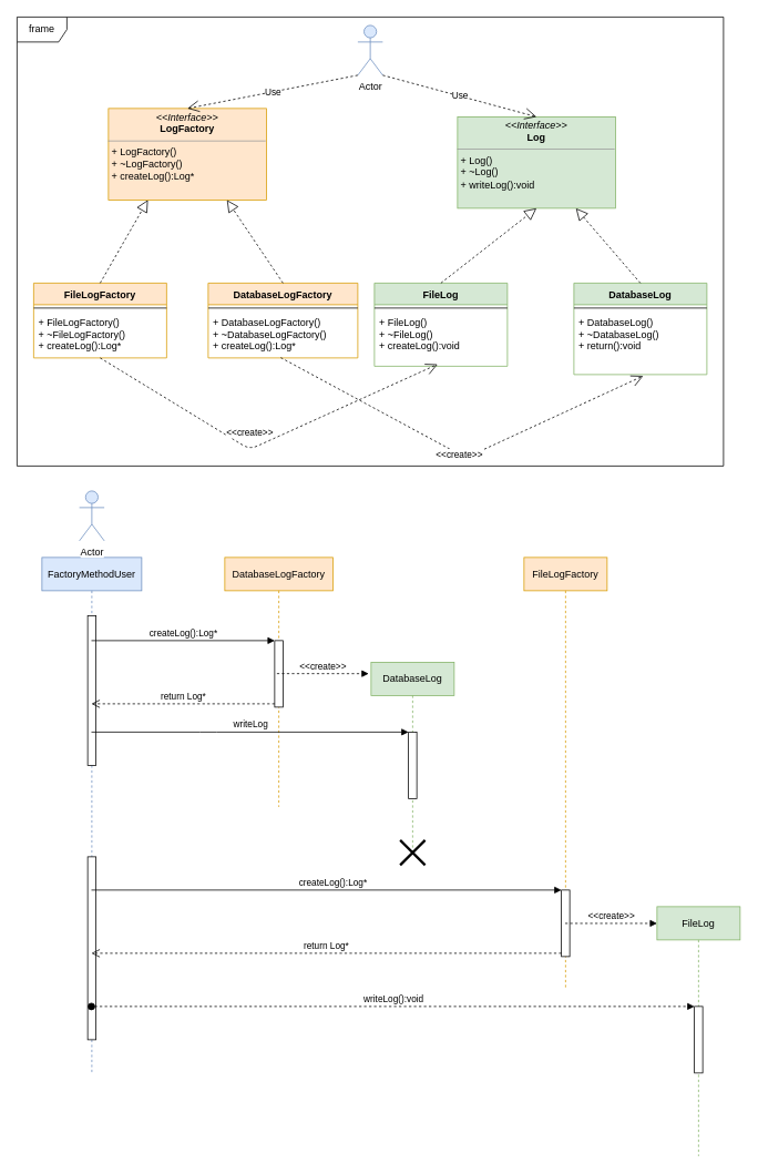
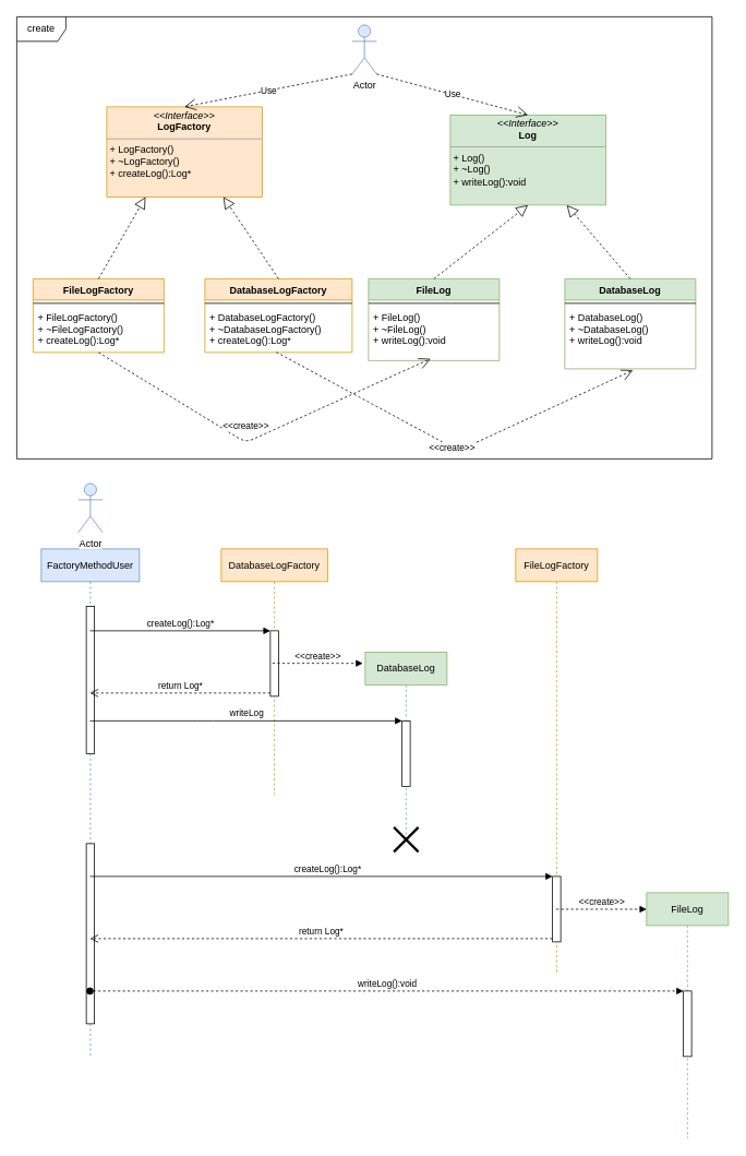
  <mxCell id="0" />
  <mxCell id="1" parent="0" />
- <mxCell id="2" value="frame" style="shape=umlFrame;whiteSpace=wrap;html=1;" vertex="1" parent="1"><mxGeometry x="20" y="20" width="850" height="540" as="geometry" /></mxCell>
+ <mxCell id="2" value="create" style="shape=umlFrame;whiteSpace=wrap;html=1;" vertex="1" parent="1"><mxGeometry x="20" y="20" width="850" height="540" as="geometry" /></mxCell>
  <mxCell id="3" value="&lt;p style=&quot;margin: 0px ; margin-top: 4px ; text-align: center&quot;&gt;&lt;i&gt;&amp;lt;&amp;lt;Interface&amp;gt;&amp;gt;&lt;/i&gt;&lt;br&gt;&lt;b&gt;Log&lt;/b&gt;&lt;/p&gt;&lt;hr size=&quot;1&quot;&gt;&lt;p style=&quot;margin: 0px ; margin-left: 4px&quot;&gt;&lt;/p&gt;&lt;p style=&quot;margin: 0px ; margin-left: 4px&quot;&gt;+ Log()&lt;br&gt;+ ~Log()&lt;/p&gt;&lt;p style=&quot;margin: 0px ; margin-left: 4px&quot;&gt;+ writeLog():void&lt;/p&gt;" style="verticalAlign=top;align=left;overflow=fill;fontSize=12;fontFamily=Helvetica;html=1;fillColor=#d5e8d4;strokeColor=#82b366;" vertex="1" parent="1"><mxGeometry x="550" y="140" width="190" height="110" as="geometry" /></mxCell>
  <mxCell id="4" value="&lt;p style=&quot;margin: 0px ; margin-top: 4px ; text-align: center&quot;&gt;&lt;i&gt;&amp;lt;&amp;lt;Interface&amp;gt;&amp;gt;&lt;/i&gt;&lt;br&gt;&lt;b&gt;LogFactory&lt;/b&gt;&lt;/p&gt;&lt;hr size=&quot;1&quot;&gt;&lt;p style=&quot;margin: 0px ; margin-left: 4px&quot;&gt;&lt;/p&gt;&lt;p style=&quot;margin: 0px ; margin-left: 4px&quot;&gt;+ LogFactory()&lt;br&gt;+ ~LogFactory()&lt;/p&gt;&lt;p style=&quot;margin: 0px ; margin-left: 4px&quot;&gt;+ createLog():Log*&lt;/p&gt;" style="verticalAlign=top;align=left;overflow=fill;fontSize=12;fontFamily=Helvetica;html=1;fillColor=#ffe6cc;strokeColor=#d79b00;" vertex="1" parent="1"><mxGeometry x="130" y="130" width="190" height="110" as="geometry" /></mxCell>
  <mxCell id="5" value="FileLog" style="swimlane;fontStyle=1;align=center;verticalAlign=top;childLayout=stackLayout;horizontal=1;startSize=26;horizontalStack=0;resizeParent=1;resizeParentMax=0;resizeLast=0;collapsible=1;marginBottom=0;fillColor=#d5e8d4;strokeColor=#82b366;" vertex="1" parent="1"><mxGeometry x="450" y="340" width="160" height="100" as="geometry" /></mxCell>
  <mxCell id="6" value="" style="line;strokeWidth=1;fillColor=none;align=left;verticalAlign=middle;spacingTop=-1;spacingLeft=3;spacingRight=3;rotatable=0;labelPosition=right;points=[];portConstraint=eastwest;" vertex="1" parent="5"><mxGeometry y="26" width="160" height="8" as="geometry" /></mxCell>
- <mxCell id="7" value="+ FileLog()&#10;+ ~FileLog()&#10;+ createLog():void" style="text;strokeColor=none;fillColor=none;align=left;verticalAlign=top;spacingLeft=4;spacingRight=4;overflow=hidden;rotatable=0;points=[[0,0.5],[1,0.5]];portConstraint=eastwest;" vertex="1" parent="5"><mxGeometry y="34" width="160" height="66" as="geometry" /></mxCell>
+ <mxCell id="7" value="+ FileLog()&#10;+ ~FileLog()&#10;+ writeLog():void" style="text;strokeColor=none;fillColor=none;align=left;verticalAlign=top;spacingLeft=4;spacingRight=4;overflow=hidden;rotatable=0;points=[[0,0.5],[1,0.5]];portConstraint=eastwest;" vertex="1" parent="5"><mxGeometry y="34" width="160" height="66" as="geometry" /></mxCell>
  <mxCell id="8" value="" style="endArrow=block;dashed=1;endFill=0;endSize=12;html=1;entryX=0.5;entryY=1;entryDx=0;entryDy=0;exitX=0.5;exitY=0;exitDx=0;exitDy=0;" edge="1" parent="1" source="5" target="3"><mxGeometry width="160" relative="1" as="geometry"><mxPoint x="180" y="450" as="sourcePoint" /><mxPoint x="340" y="450" as="targetPoint" /></mxGeometry></mxCell>
  <mxCell id="9" value="DatabaseLog" style="swimlane;fontStyle=1;align=center;verticalAlign=top;childLayout=stackLayout;horizontal=1;startSize=26;horizontalStack=0;resizeParent=1;resizeParentMax=0;resizeLast=0;collapsible=1;marginBottom=0;fillColor=#d5e8d4;strokeColor=#82b366;" vertex="1" parent="1"><mxGeometry x="690" y="340" width="160" height="110" as="geometry" /></mxCell>
  <mxCell id="10" value="" style="line;strokeWidth=1;fillColor=none;align=left;verticalAlign=middle;spacingTop=-1;spacingLeft=3;spacingRight=3;rotatable=0;labelPosition=right;points=[];portConstraint=eastwest;" vertex="1" parent="9"><mxGeometry y="26" width="160" height="8" as="geometry" /></mxCell>
- <mxCell id="11" value="+ DatabaseLog()&#10;+ ~DatabaseLog()&#10;+ return():void" style="text;strokeColor=none;fillColor=none;align=left;verticalAlign=top;spacingLeft=4;spacingRight=4;overflow=hidden;rotatable=0;points=[[0,0.5],[1,0.5]];portConstraint=eastwest;" vertex="1" parent="9"><mxGeometry y="34" width="160" height="76" as="geometry" /></mxCell>
+ <mxCell id="11" value="+ DatabaseLog()&#10;+ ~DatabaseLog()&#10;+ writeLog():void" style="text;strokeColor=none;fillColor=none;align=left;verticalAlign=top;spacingLeft=4;spacingRight=4;overflow=hidden;rotatable=0;points=[[0,0.5],[1,0.5]];portConstraint=eastwest;" vertex="1" parent="9"><mxGeometry y="34" width="160" height="76" as="geometry" /></mxCell>
  <mxCell id="12" value="" style="endArrow=block;dashed=1;endFill=0;endSize=12;html=1;exitX=0.5;exitY=0;exitDx=0;exitDy=0;" edge="1" parent="1" source="9" target="3"><mxGeometry width="160" relative="1" as="geometry"><mxPoint x="180" y="450" as="sourcePoint" /><mxPoint x="680" y="280" as="targetPoint" /></mxGeometry></mxCell>
  <mxCell id="13" value="FileLogFactory" style="swimlane;fontStyle=1;align=center;verticalAlign=top;childLayout=stackLayout;horizontal=1;startSize=26;horizontalStack=0;resizeParent=1;resizeParentMax=0;resizeLast=0;collapsible=1;marginBottom=0;fillColor=#ffe6cc;strokeColor=#d79b00;" vertex="1" parent="1"><mxGeometry x="40" y="340" width="160" height="90" as="geometry" /></mxCell>
  <mxCell id="14" value="" style="line;strokeWidth=1;fillColor=none;align=left;verticalAlign=middle;spacingTop=-1;spacingLeft=3;spacingRight=3;rotatable=0;labelPosition=right;points=[];portConstraint=eastwest;" vertex="1" parent="13"><mxGeometry y="26" width="160" height="8" as="geometry" /></mxCell>
  <mxCell id="15" value="+ FileLogFactory()&#10;+ ~FileLogFactory()&#10;+ createLog():Log*" style="text;strokeColor=none;fillColor=none;align=left;verticalAlign=top;spacingLeft=4;spacingRight=4;overflow=hidden;rotatable=0;points=[[0,0.5],[1,0.5]];portConstraint=eastwest;" vertex="1" parent="13"><mxGeometry y="34" width="160" height="56" as="geometry" /></mxCell>
  <mxCell id="16" value="DatabaseLogFactory" style="swimlane;fontStyle=1;align=center;verticalAlign=top;childLayout=stackLayout;horizontal=1;startSize=26;horizontalStack=0;resizeParent=1;resizeParentMax=0;resizeLast=0;collapsible=1;marginBottom=0;fillColor=#ffe6cc;strokeColor=#d79b00;" vertex="1" parent="1"><mxGeometry x="250" y="340" width="180" height="90" as="geometry" /></mxCell>
  <mxCell id="17" value="" style="line;strokeWidth=1;fillColor=none;align=left;verticalAlign=middle;spacingTop=-1;spacingLeft=3;spacingRight=3;rotatable=0;labelPosition=right;points=[];portConstraint=eastwest;" vertex="1" parent="16"><mxGeometry y="26" width="180" height="8" as="geometry" /></mxCell>
  <mxCell id="18" value="+ DatabaseLogFactory()&#10;+ ~DatabaseLogFactory()&#10;+ createLog():Log*" style="text;strokeColor=none;fillColor=none;align=left;verticalAlign=top;spacingLeft=4;spacingRight=4;overflow=hidden;rotatable=0;points=[[0,0.5],[1,0.5]];portConstraint=eastwest;" vertex="1" parent="16"><mxGeometry y="34" width="180" height="56" as="geometry" /></mxCell>
  <mxCell id="19" value="" style="endArrow=block;dashed=1;endFill=0;endSize=12;html=1;entryX=0.25;entryY=1;entryDx=0;entryDy=0;exitX=0.5;exitY=0;exitDx=0;exitDy=0;" edge="1" parent="1" source="13" target="4"><mxGeometry width="160" relative="1" as="geometry"><mxPoint x="40" y="470" as="sourcePoint" /><mxPoint x="200" y="470" as="targetPoint" /></mxGeometry></mxCell>
  <mxCell id="20" value="" style="endArrow=block;dashed=1;endFill=0;endSize=12;html=1;entryX=0.75;entryY=1;entryDx=0;entryDy=0;exitX=0.5;exitY=0;exitDx=0;exitDy=0;" edge="1" parent="1" source="16" target="4"><mxGeometry width="160" relative="1" as="geometry"><mxPoint x="40" y="470" as="sourcePoint" /><mxPoint x="200" y="470" as="targetPoint" /></mxGeometry></mxCell>
  <mxCell id="21" value="&amp;lt;&amp;lt;create&amp;gt;&amp;gt;" style="endArrow=open;endSize=12;dashed=1;html=1;exitX=0.5;exitY=1;exitDx=0;exitDy=0;entryX=0.475;entryY=0.965;entryDx=0;entryDy=0;entryPerimeter=0;" edge="1" parent="1" source="13" target="7"><mxGeometry x="-0.126" y="17" width="160" relative="1" as="geometry"><mxPoint x="40" y="470" as="sourcePoint" /><mxPoint x="200" y="470" as="targetPoint" /><Array as="points"><mxPoint x="300" y="540" /></Array><mxPoint as="offset" /></mxGeometry></mxCell>
  <mxCell id="22" value="&amp;lt;&amp;lt;create&amp;gt;&amp;gt;" style="endArrow=open;endSize=12;dashed=1;html=1;exitX=0.485;exitY=0.994;exitDx=0;exitDy=0;exitPerimeter=0;entryX=0.521;entryY=1.022;entryDx=0;entryDy=0;entryPerimeter=0;" edge="1" parent="1" source="18" target="11"><mxGeometry width="160" relative="1" as="geometry"><mxPoint x="40" y="580" as="sourcePoint" /><mxPoint x="200" y="580" as="targetPoint" /><Array as="points"><mxPoint x="560" y="550" /></Array></mxGeometry></mxCell>
  <mxCell id="23" value="Actor" style="shape=umlActor;verticalLabelPosition=bottom;labelBackgroundColor=#ffffff;verticalAlign=top;html=1;fillColor=#dae8fc;strokeColor=#6c8ebf;" vertex="1" parent="1"><mxGeometry x="430" y="30" width="30" height="60" as="geometry" /></mxCell>
  <mxCell id="24" value="Use" style="endArrow=open;endSize=12;dashed=1;html=1;exitX=0;exitY=1;exitDx=0;exitDy=0;exitPerimeter=0;entryX=0.5;entryY=0;entryDx=0;entryDy=0;" edge="1" parent="1" source="23" target="4"><mxGeometry width="160" relative="1" as="geometry"><mxPoint x="390" y="230" as="sourcePoint" /><mxPoint x="450" y="220" as="targetPoint" /></mxGeometry></mxCell>
  <mxCell id="25" value="Use" style="endArrow=open;endSize=12;dashed=1;html=1;exitX=1;exitY=1;exitDx=0;exitDy=0;exitPerimeter=0;entryX=0.5;entryY=0;entryDx=0;entryDy=0;" edge="1" parent="1" source="23" target="3"><mxGeometry width="160" relative="1" as="geometry"><mxPoint x="330" y="160" as="sourcePoint" /><mxPoint x="490" y="160" as="targetPoint" /></mxGeometry></mxCell>
  <mxCell id="26" value="FactoryMethodUser" style="shape=umlLifeline;perimeter=lifelinePerimeter;whiteSpace=wrap;html=1;container=1;collapsible=0;recursiveResize=0;outlineConnect=0;fillColor=#dae8fc;strokeColor=#6c8ebf;" vertex="1" parent="1"><mxGeometry x="50" y="670" width="120" height="620" as="geometry" /></mxCell>
  <mxCell id="27" value="" style="html=1;points=[];perimeter=orthogonalPerimeter;" vertex="1" parent="26"><mxGeometry x="55" y="70" width="10" height="180" as="geometry" /></mxCell>
  <mxCell id="28" value="" style="html=1;points=[];perimeter=orthogonalPerimeter;" vertex="1" parent="26"><mxGeometry x="55" y="360" width="10" height="220" as="geometry" /></mxCell>
  <mxCell id="29" value="Actor" style="shape=umlActor;verticalLabelPosition=bottom;labelBackgroundColor=#ffffff;verticalAlign=top;html=1;fillColor=#dae8fc;strokeColor=#6c8ebf;" vertex="1" parent="1"><mxGeometry x="95" y="590" width="30" height="60" as="geometry" /></mxCell>
  <mxCell id="30" value="DatabaseLogFactory" style="shape=umlLifeline;perimeter=lifelinePerimeter;whiteSpace=wrap;html=1;container=1;collapsible=0;recursiveResize=0;outlineConnect=0;fillColor=#ffe6cc;strokeColor=#d79b00;" vertex="1" parent="1"><mxGeometry x="270" y="670" width="130" height="300" as="geometry" /></mxCell>
  <mxCell id="31" value="" style="html=1;points=[];perimeter=orthogonalPerimeter;" vertex="1" parent="30"><mxGeometry x="60" y="100" width="10" height="80" as="geometry" /></mxCell>
  <mxCell id="32" value="createLog():Log*" style="html=1;verticalAlign=bottom;endArrow=block;entryX=0;entryY=0;" edge="1" target="31" parent="1" source="26"><mxGeometry relative="1" as="geometry"><mxPoint x="260" y="770" as="sourcePoint" /></mxGeometry></mxCell>
  <mxCell id="33" value="return Log*" style="html=1;verticalAlign=bottom;endArrow=open;dashed=1;endSize=8;exitX=0;exitY=0.95;" edge="1" source="31" parent="1" target="26"><mxGeometry relative="1" as="geometry"><mxPoint x="260" y="846" as="targetPoint" /></mxGeometry></mxCell>
  <mxCell id="34" value="DatabaseLog" style="shape=umlLifeline;perimeter=lifelinePerimeter;whiteSpace=wrap;html=1;container=1;collapsible=0;recursiveResize=0;outlineConnect=0;fillColor=#d5e8d4;strokeColor=#82b366;" vertex="1" parent="1"><mxGeometry x="446" y="796" width="100" height="229" as="geometry" /></mxCell>
  <mxCell id="35" value="" style="html=1;points=[];perimeter=orthogonalPerimeter;" vertex="1" parent="34"><mxGeometry x="45" y="84" width="10" height="80" as="geometry" /></mxCell>
  <mxCell id="36" value="&amp;lt;&amp;lt;create&amp;gt;&amp;gt;" style="html=1;verticalAlign=bottom;endArrow=block;exitX=0.267;exitY=0.496;exitDx=0;exitDy=0;exitPerimeter=0;entryX=-0.029;entryY=0.06;entryDx=0;entryDy=0;entryPerimeter=0;dashed=1;" edge="1" parent="1" source="31" target="34"><mxGeometry width="80" relative="1" as="geometry"><mxPoint x="340" y="810" as="sourcePoint" /><mxPoint x="420" y="810" as="targetPoint" /></mxGeometry></mxCell>
  <mxCell id="37" value="writeLog" style="html=1;verticalAlign=bottom;startArrow=none;endArrow=block;startSize=8;startFill=0;jumpStyle=none;" edge="1" target="35" parent="1" source="26"><mxGeometry relative="1" as="geometry"><mxPoint x="431" y="870" as="sourcePoint" /><Array as="points"><mxPoint x="250" y="880" /></Array></mxGeometry></mxCell>
  <mxCell id="38" value="" style="shape=umlDestroy;whiteSpace=wrap;html=1;strokeWidth=3;" vertex="1" parent="1"><mxGeometry x="481" y="1010" width="30" height="30" as="geometry" /></mxCell>
  <mxCell id="39" value="FileLogFactory" style="shape=umlLifeline;perimeter=lifelinePerimeter;whiteSpace=wrap;html=1;container=1;collapsible=0;recursiveResize=0;outlineConnect=0;fillColor=#ffe6cc;strokeColor=#d79b00;" vertex="1" parent="1"><mxGeometry x="630" y="670" width="100" height="520" as="geometry" /></mxCell>
  <mxCell id="40" value="" style="html=1;points=[];perimeter=orthogonalPerimeter;" vertex="1" parent="39"><mxGeometry x="45" y="400" width="10" height="80" as="geometry" /></mxCell>
  <mxCell id="41" value="createLog():Log*" style="html=1;verticalAlign=bottom;endArrow=block;entryX=0;entryY=0;" edge="1" target="40" parent="1" source="26"><mxGeometry x="0.027" relative="1" as="geometry"><mxPoint x="210" y="1070" as="sourcePoint" /><mxPoint as="offset" /></mxGeometry></mxCell>
  <mxCell id="42" value="return Log*" style="html=1;verticalAlign=bottom;endArrow=open;dashed=1;endSize=8;exitX=0;exitY=0.95;" edge="1" source="40" parent="1" target="26"><mxGeometry relative="1" as="geometry"><mxPoint x="605" y="1146" as="targetPoint" /></mxGeometry></mxCell>
  <mxCell id="43" value="FileLog" style="shape=umlLifeline;perimeter=lifelinePerimeter;whiteSpace=wrap;html=1;container=1;collapsible=0;recursiveResize=0;outlineConnect=0;fillColor=#d5e8d4;strokeColor=#82b366;" vertex="1" parent="1"><mxGeometry x="790" y="1090" width="100" height="300" as="geometry" /></mxCell>
  <mxCell id="44" value="" style="html=1;points=[];perimeter=orthogonalPerimeter;" vertex="1" parent="43"><mxGeometry x="45" y="120" width="10" height="80" as="geometry" /></mxCell>
  <mxCell id="45" value="&amp;lt;&amp;lt;create&amp;gt;&amp;gt;" style="html=1;verticalAlign=bottom;endArrow=block;entryX=0;entryY=0.067;entryDx=0;entryDy=0;entryPerimeter=0;dashed=1;" edge="1" parent="1" source="39" target="43"><mxGeometry width="80" relative="1" as="geometry"><mxPoint x="720" y="1110" as="sourcePoint" /><mxPoint x="760" y="1110" as="targetPoint" /></mxGeometry></mxCell>
  <mxCell id="46" value="writeLog():void" style="html=1;verticalAlign=bottom;startArrow=oval;endArrow=block;startSize=8;dashed=1;" edge="1" target="44" parent="1" source="26"><mxGeometry relative="1" as="geometry"><mxPoint x="775" y="1210" as="sourcePoint" /></mxGeometry></mxCell>
